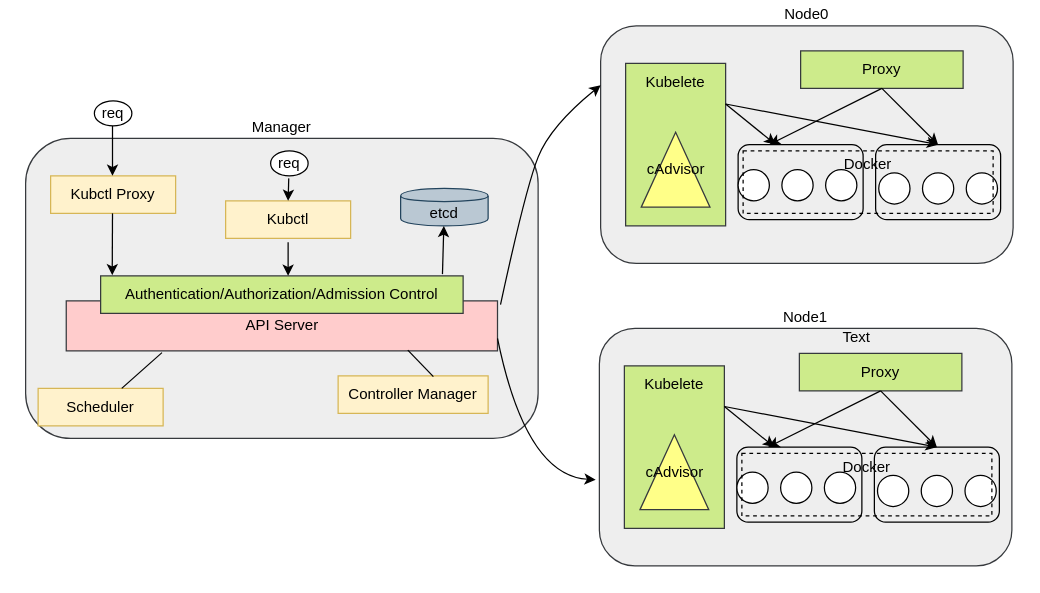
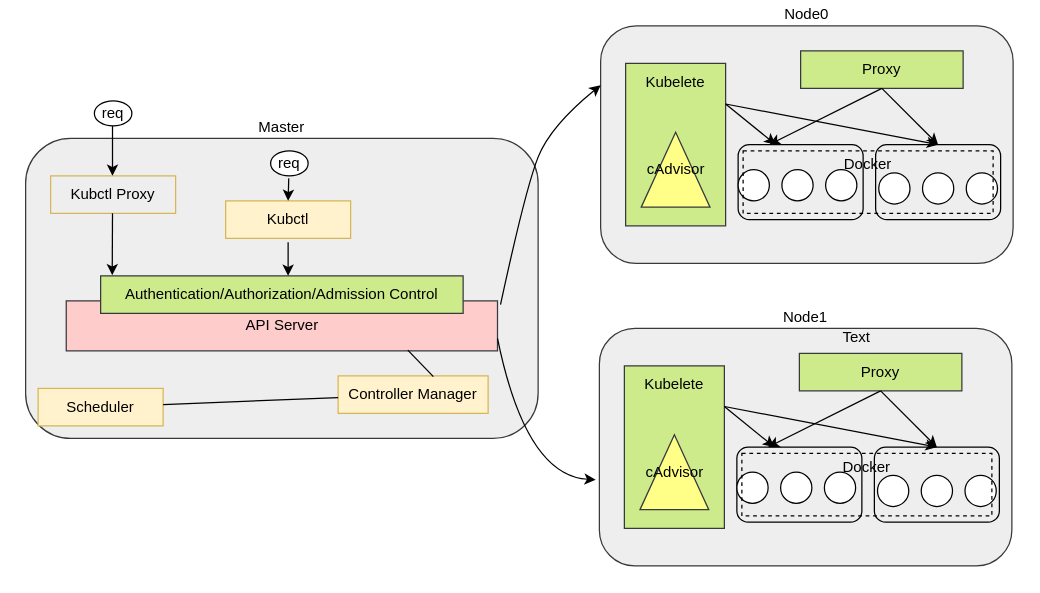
  <mxCell id="0" />
  <mxCell id="1" parent="0" />
- <mxCell id="2" value="Manager" style="rounded=1;whiteSpace=wrap;html=1;labelPosition=center;verticalLabelPosition=top;align=center;verticalAlign=bottom;fillColor=#eeeeee;strokeColor=#36393d;" vertex="1" parent="1"><mxGeometry x="20" y="110" width="410" height="240" as="geometry" /></mxCell>
+ <mxCell id="2" value="Master" style="rounded=1;whiteSpace=wrap;html=1;labelPosition=center;verticalLabelPosition=top;align=center;verticalAlign=bottom;fillColor=#eeeeee;strokeColor=#36393d;" vertex="1" parent="1"><mxGeometry x="20" y="110" width="410" height="240" as="geometry" /></mxCell>
  <mxCell id="3" value="Node0" style="rounded=1;whiteSpace=wrap;html=1;labelPosition=center;verticalLabelPosition=top;align=center;verticalAlign=bottom;fillColor=#eeeeee;strokeColor=#36393d;" vertex="1" parent="1"><mxGeometry x="480" y="20" width="330" height="190" as="geometry" /></mxCell>
- <mxCell id="4" value="Kubctl Proxy" style="rounded=0;whiteSpace=wrap;html=1;fillColor=#fff2cc;strokeColor=#d6b656;" vertex="1" parent="1"><mxGeometry x="40" y="140" width="100" height="30" as="geometry" /></mxCell>
+ <mxCell id="4" value="Kubctl Proxy" style="rounded=0;whiteSpace=wrap;html=1;fillColor=#eeeeee;strokeColor=#d6b656;" vertex="1" parent="1"><mxGeometry x="40" y="140" width="100" height="30" as="geometry" /></mxCell>
  <mxCell id="5" value="Kubctl" style="rounded=0;whiteSpace=wrap;html=1;fillColor=#fff2cc;strokeColor=#d6b656;" vertex="1" parent="1"><mxGeometry x="180" y="160" width="100" height="30" as="geometry" /></mxCell>
- <mxCell id="6" value="etcd" style="shape=cylinder;whiteSpace=wrap;html=1;boundedLbl=1;backgroundOutline=1;fillColor=#bac8d3;strokeColor=#23445d;" vertex="1" parent="1"><mxGeometry x="320" y="150" width="70" height="30" as="geometry" /></mxCell>
  <mxCell id="7" value="API Server" style="rounded=0;whiteSpace=wrap;html=1;fillColor=#ffcccc;strokeColor=#36393d;" vertex="1" parent="1"><mxGeometry x="52.5" y="240" width="345" height="40" as="geometry" /></mxCell>
  <mxCell id="8" value="" style="endArrow=classic;html=1;" edge="1" parent="1"><mxGeometry width="50" height="50" relative="1" as="geometry"><mxPoint x="89.5" y="100" as="sourcePoint" /><mxPoint x="89.5" y="140" as="targetPoint" /></mxGeometry></mxCell>
  <mxCell id="9" value="" style="endArrow=classic;html=1;" edge="1" parent="1"><mxGeometry width="50" height="50" relative="1" as="geometry"><mxPoint x="230.5" y="142" as="sourcePoint" /><mxPoint x="230" y="160" as="targetPoint" /></mxGeometry></mxCell>
  <mxCell id="10" value="Authentication/Authorization/Admission Control" style="rounded=0;whiteSpace=wrap;html=1;fillColor=#cdeb8b;strokeColor=#36393d;" vertex="1" parent="1"><mxGeometry x="80" y="220" width="290" height="30" as="geometry" /></mxCell>
  <mxCell id="11" value="Scheduler" style="rounded=0;whiteSpace=wrap;html=1;fillColor=#fff2cc;strokeColor=#d6b656;" vertex="1" parent="1"><mxGeometry x="30" y="310" width="100" height="30" as="geometry" /></mxCell>
  <mxCell id="12" value="Controller Manager" style="rounded=0;whiteSpace=wrap;html=1;fillColor=#fff2cc;strokeColor=#d6b656;" vertex="1" parent="1"><mxGeometry x="270" y="300" width="120" height="30" as="geometry" /></mxCell>
  <mxCell id="13" value="" style="endArrow=classic;html=1;entryX=0.032;entryY=-0.017;entryDx=0;entryDy=0;entryPerimeter=0;" edge="1" parent="1" target="10"><mxGeometry width="50" height="50" relative="1" as="geometry"><mxPoint x="89.5" y="170" as="sourcePoint" /><mxPoint x="89.5" y="210" as="targetPoint" /></mxGeometry></mxCell>
  <mxCell id="14" value="" style="endArrow=classic;html=1;entryX=0.5;entryY=0;entryDx=0;entryDy=0;" edge="1" parent="1"><mxGeometry width="50" height="50" relative="1" as="geometry"><mxPoint x="230" y="193" as="sourcePoint" /><mxPoint x="230" y="220" as="targetPoint" /></mxGeometry></mxCell>
- <mxCell id="15" value="" style="endArrow=classic;html=1;exitX=0.943;exitY=-0.047;exitDx=0;exitDy=0;exitPerimeter=0;" edge="1" parent="1" source="10" target="6"><mxGeometry width="50" height="50" relative="1" as="geometry"><mxPoint x="350" y="193" as="sourcePoint" /><mxPoint x="350" y="220" as="targetPoint" /></mxGeometry></mxCell>
- <mxCell id="16" value="" style="endArrow=none;html=1;entryX=0.222;entryY=1.035;entryDx=0;entryDy=0;entryPerimeter=0;" edge="1" parent="1" source="11" target="7"><mxGeometry width="50" height="50" relative="1" as="geometry"><mxPoint x="60" y="530" as="sourcePoint" /><mxPoint x="110" y="480" as="targetPoint" /></mxGeometry></mxCell>
+ <mxCell id="16" value="" style="endArrow=none;html=1;" edge="1" parent="1" source="11" target="12"><mxGeometry width="50" height="50" relative="1" as="geometry"><mxPoint x="60" y="530" as="sourcePoint" /><mxPoint x="110" y="480" as="targetPoint" /></mxGeometry></mxCell>
  <mxCell id="17" value="" style="endArrow=none;html=1;entryX=0.792;entryY=0.985;entryDx=0;entryDy=0;entryPerimeter=0;exitX=0.635;exitY=0.02;exitDx=0;exitDy=0;exitPerimeter=0;" edge="1" parent="1" source="12" target="7"><mxGeometry width="50" height="50" relative="1" as="geometry"><mxPoint x="60" y="530" as="sourcePoint" /><mxPoint x="110" y="480" as="targetPoint" /></mxGeometry></mxCell>
  <mxCell id="18" value="req" style="ellipse;whiteSpace=wrap;html=1;" vertex="1" parent="1"><mxGeometry x="75" y="80" width="30" height="20" as="geometry" /></mxCell>
  <mxCell id="19" value="req" style="ellipse;whiteSpace=wrap;html=1;" vertex="1" parent="1"><mxGeometry x="216" y="120" width="30" height="20" as="geometry" /></mxCell>
  <mxCell id="20" value="" style="curved=1;endArrow=classic;html=1;entryX=0;entryY=0.25;entryDx=0;entryDy=0;exitX=1.007;exitY=0.075;exitDx=0;exitDy=0;exitPerimeter=0;" edge="1" parent="1" source="7" target="3"><mxGeometry width="50" height="50" relative="1" as="geometry"><mxPoint x="397.5" y="90" as="sourcePoint" /><mxPoint x="447.5" y="40" as="targetPoint" /><Array as="points"><mxPoint x="420" y="150" /><mxPoint x="440" y="100" /></Array></mxGeometry></mxCell>
  <mxCell id="21" value="" style="curved=1;endArrow=classic;html=1;exitX=1;exitY=0.75;exitDx=0;exitDy=0;entryX=-0.012;entryY=0.595;entryDx=0;entryDy=0;entryPerimeter=0;" edge="1" parent="1" source="7"><mxGeometry width="50" height="50" relative="1" as="geometry"><mxPoint x="372.5" y="430" as="sourcePoint" /><mxPoint x="476.04" y="383.05" as="targetPoint" /><Array as="points"><mxPoint x="420" y="380" /></Array></mxGeometry></mxCell>
  <mxCell id="22" value="Kubelete&lt;br&gt;&lt;br&gt;&lt;br&gt;&lt;br&gt;&lt;br&gt;&lt;br&gt;&lt;br&gt;&lt;br&gt;" style="rounded=0;whiteSpace=wrap;html=1;fillColor=#cdeb8b;strokeColor=#36393d;" vertex="1" parent="1"><mxGeometry x="500" y="50" width="80" height="130" as="geometry" /></mxCell>
  <mxCell id="23" value="cAdvisor" style="triangle;whiteSpace=wrap;html=1;direction=north;fillColor=#ffff88;strokeColor=#36393d;" vertex="1" parent="1"><mxGeometry x="512.5" y="105" width="55" height="60" as="geometry" /></mxCell>
  <mxCell id="24" value="Proxy" style="rounded=0;whiteSpace=wrap;html=1;fillColor=#cdeb8b;strokeColor=#36393d;" vertex="1" parent="1"><mxGeometry x="640" y="40" width="130" height="30" as="geometry" /></mxCell>
  <mxCell id="25" value="" style="rounded=1;whiteSpace=wrap;html=1;fillColor=none;" vertex="1" parent="1"><mxGeometry x="590" y="115" width="100" height="60" as="geometry" /></mxCell>
  <mxCell id="26" value="" style="rounded=1;whiteSpace=wrap;html=1;fillColor=none;" vertex="1" parent="1"><mxGeometry x="700" y="115" width="100" height="60" as="geometry" /></mxCell>
  <mxCell id="27" value="" style="ellipse;whiteSpace=wrap;html=1;aspect=fixed;" vertex="1" parent="1"><mxGeometry x="590" y="135" width="25" height="25" as="geometry" /></mxCell>
  <mxCell id="28" value="" style="ellipse;whiteSpace=wrap;html=1;aspect=fixed;" vertex="1" parent="1"><mxGeometry x="625" y="135" width="25" height="25" as="geometry" /></mxCell>
  <mxCell id="29" value="" style="ellipse;whiteSpace=wrap;html=1;aspect=fixed;" vertex="1" parent="1"><mxGeometry x="660" y="135" width="25" height="25" as="geometry" /></mxCell>
  <mxCell id="30" value="" style="ellipse;whiteSpace=wrap;html=1;aspect=fixed;" vertex="1" parent="1"><mxGeometry x="702.5" y="137.5" width="25" height="25" as="geometry" /></mxCell>
  <mxCell id="31" value="" style="ellipse;whiteSpace=wrap;html=1;aspect=fixed;" vertex="1" parent="1"><mxGeometry x="737.5" y="137.5" width="25" height="25" as="geometry" /></mxCell>
  <mxCell id="32" value="" style="ellipse;whiteSpace=wrap;html=1;aspect=fixed;" vertex="1" parent="1"><mxGeometry x="772.5" y="137.5" width="25" height="25" as="geometry" /></mxCell>
  <mxCell id="33" value="Docker&lt;br&gt;&lt;br&gt;&lt;br&gt;" style="rounded=0;whiteSpace=wrap;html=1;dashed=1;fillColor=none;" vertex="1" parent="1"><mxGeometry x="594" y="120" width="200" height="50" as="geometry" /></mxCell>
  <mxCell id="34" value="" style="endArrow=classic;html=1;exitX=1;exitY=0.25;exitDx=0;exitDy=0;" edge="1" parent="1" source="22"><mxGeometry width="50" height="50" relative="1" as="geometry"><mxPoint x="590" y="95" as="sourcePoint" /><mxPoint x="620" y="115" as="targetPoint" /></mxGeometry></mxCell>
  <mxCell id="35" value="" style="endArrow=classic;html=1;exitX=1;exitY=0.25;exitDx=0;exitDy=0;entryX=0.5;entryY=0;entryDx=0;entryDy=0;" edge="1" parent="1" source="22" target="26"><mxGeometry width="50" height="50" relative="1" as="geometry"><mxPoint x="593" y="74.5" as="sourcePoint" /><mxPoint x="633" y="107" as="targetPoint" /></mxGeometry></mxCell>
  <mxCell id="36" value="" style="endArrow=classic;html=1;exitX=0.5;exitY=1;exitDx=0;exitDy=0;entryX=0.25;entryY=0;entryDx=0;entryDy=0;" edge="1" parent="1" source="24" target="25"><mxGeometry width="50" height="50" relative="1" as="geometry"><mxPoint x="590" y="92.5" as="sourcePoint" /><mxPoint x="630" y="125" as="targetPoint" /></mxGeometry></mxCell>
  <mxCell id="37" value="" style="endArrow=classic;html=1;exitX=0.5;exitY=1;exitDx=0;exitDy=0;entryX=0.5;entryY=0;entryDx=0;entryDy=0;" edge="1" parent="1" source="24" target="26"><mxGeometry width="50" height="50" relative="1" as="geometry"><mxPoint x="715" y="80" as="sourcePoint" /><mxPoint x="650" y="125" as="targetPoint" /></mxGeometry></mxCell>
  <mxCell id="38" value="Node1" style="rounded=1;whiteSpace=wrap;html=1;labelPosition=center;verticalLabelPosition=top;align=center;verticalAlign=bottom;fillColor=#eeeeee;strokeColor=#36393d;" vertex="1" parent="1"><mxGeometry x="479" y="262" width="330" height="190" as="geometry" /></mxCell>
  <mxCell id="39" value="Kubelete&lt;br&gt;&lt;br&gt;&lt;br&gt;&lt;br&gt;&lt;br&gt;&lt;br&gt;&lt;br&gt;&lt;br&gt;" style="rounded=0;whiteSpace=wrap;html=1;fillColor=#cdeb8b;strokeColor=#36393d;" vertex="1" parent="1"><mxGeometry x="499" y="292" width="80" height="130" as="geometry" /></mxCell>
  <mxCell id="40" value="cAdvisor" style="triangle;whiteSpace=wrap;html=1;direction=north;fillColor=#ffff88;strokeColor=#36393d;" vertex="1" parent="1"><mxGeometry x="511.5" y="347" width="55" height="60" as="geometry" /></mxCell>
  <mxCell id="41" value="Proxy" style="rounded=0;whiteSpace=wrap;html=1;fillColor=#cdeb8b;strokeColor=#36393d;" vertex="1" parent="1"><mxGeometry x="639" y="282" width="130" height="30" as="geometry" /></mxCell>
  <mxCell id="42" value="" style="rounded=1;whiteSpace=wrap;html=1;fillColor=none;" vertex="1" parent="1"><mxGeometry x="589" y="357" width="100" height="60" as="geometry" /></mxCell>
  <mxCell id="43" value="" style="rounded=1;whiteSpace=wrap;html=1;fillColor=none;" vertex="1" parent="1"><mxGeometry x="699" y="357" width="100" height="60" as="geometry" /></mxCell>
  <mxCell id="44" value="" style="ellipse;whiteSpace=wrap;html=1;aspect=fixed;" vertex="1" parent="1"><mxGeometry x="589" y="377" width="25" height="25" as="geometry" /></mxCell>
  <mxCell id="45" value="" style="ellipse;whiteSpace=wrap;html=1;aspect=fixed;" vertex="1" parent="1"><mxGeometry x="624" y="377" width="25" height="25" as="geometry" /></mxCell>
  <mxCell id="46" value="" style="ellipse;whiteSpace=wrap;html=1;aspect=fixed;" vertex="1" parent="1"><mxGeometry x="659" y="377" width="25" height="25" as="geometry" /></mxCell>
  <mxCell id="47" value="" style="ellipse;whiteSpace=wrap;html=1;aspect=fixed;" vertex="1" parent="1"><mxGeometry x="701.5" y="379.5" width="25" height="25" as="geometry" /></mxCell>
  <mxCell id="48" value="" style="ellipse;whiteSpace=wrap;html=1;aspect=fixed;" vertex="1" parent="1"><mxGeometry x="736.5" y="379.5" width="25" height="25" as="geometry" /></mxCell>
  <mxCell id="49" value="" style="ellipse;whiteSpace=wrap;html=1;aspect=fixed;" vertex="1" parent="1"><mxGeometry x="771.5" y="379.5" width="25" height="25" as="geometry" /></mxCell>
  <mxCell id="50" value="Docker&lt;br&gt;&lt;br&gt;&lt;br&gt;" style="rounded=0;whiteSpace=wrap;html=1;dashed=1;fillColor=none;" vertex="1" parent="1"><mxGeometry x="593" y="362" width="200" height="50" as="geometry" /></mxCell>
  <mxCell id="51" value="" style="endArrow=classic;html=1;exitX=1;exitY=0.25;exitDx=0;exitDy=0;" edge="1" parent="1" source="39"><mxGeometry width="50" height="50" relative="1" as="geometry"><mxPoint x="589" y="337" as="sourcePoint" /><mxPoint x="619" y="357" as="targetPoint" /></mxGeometry></mxCell>
  <mxCell id="52" value="" style="endArrow=classic;html=1;exitX=1;exitY=0.25;exitDx=0;exitDy=0;entryX=0.5;entryY=0;entryDx=0;entryDy=0;" edge="1" parent="1" source="39" target="43"><mxGeometry width="50" height="50" relative="1" as="geometry"><mxPoint x="592" y="316.5" as="sourcePoint" /><mxPoint x="632" y="349" as="targetPoint" /></mxGeometry></mxCell>
  <mxCell id="53" value="" style="endArrow=classic;html=1;exitX=0.5;exitY=1;exitDx=0;exitDy=0;entryX=0.25;entryY=0;entryDx=0;entryDy=0;" edge="1" parent="1" source="41" target="42"><mxGeometry width="50" height="50" relative="1" as="geometry"><mxPoint x="589" y="334.5" as="sourcePoint" /><mxPoint x="629" y="367" as="targetPoint" /></mxGeometry></mxCell>
  <mxCell id="54" value="" style="endArrow=classic;html=1;exitX=0.5;exitY=1;exitDx=0;exitDy=0;entryX=0.5;entryY=0;entryDx=0;entryDy=0;" edge="1" parent="1" source="41" target="43"><mxGeometry width="50" height="50" relative="1" as="geometry"><mxPoint x="714" y="322" as="sourcePoint" /><mxPoint x="649" y="367" as="targetPoint" /></mxGeometry></mxCell>
  <mxCell id="55" value="Text" style="text;html=1;resizable=0;points=[];autosize=1;align=left;verticalAlign=top;spacingTop=-4;" vertex="1" parent="1"><mxGeometry x="672" y="259" width="40" height="20" as="geometry" /></mxCell>
